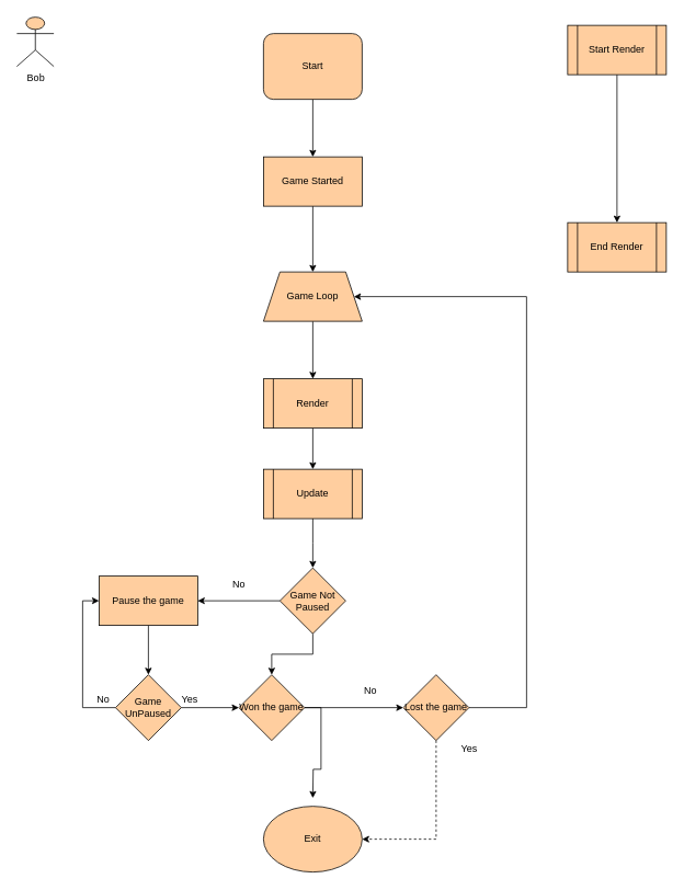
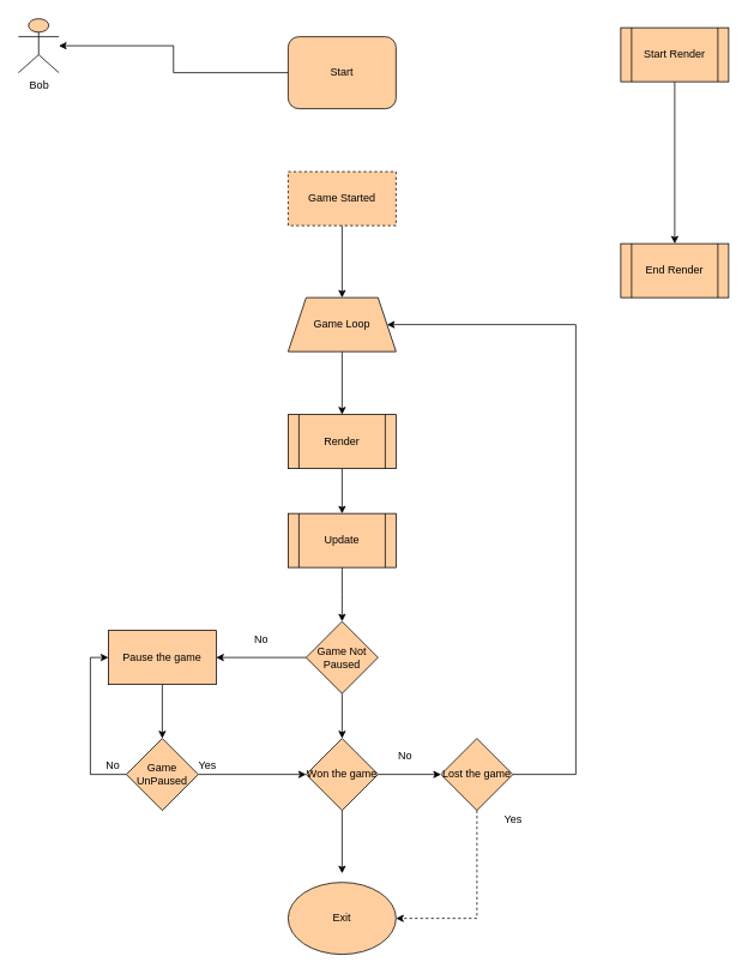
  <mxCell id="0" />
  <mxCell id="1" parent="0" />
  <mxCell id="2" value="Bob" style="shape=umlActor;verticalLabelPosition=bottom;verticalAlign=top;html=1;outlineConnect=0;fillColor=#FFCE9F;" vertex="1" parent="1"><mxGeometry x="20" y="20" width="45" height="60" as="geometry" /></mxCell>
- <mxCell id="3" style="edgeStyle=orthogonalEdgeStyle;rounded=0;orthogonalLoop=1;jettySize=auto;html=1;entryX=0.5;entryY=0;entryDx=0;entryDy=0;" edge="1" parent="1" source="4" target="6"><mxGeometry relative="1" as="geometry" /></mxCell>
+ <mxCell id="3" style="edgeStyle=orthogonalEdgeStyle;rounded=0;orthogonalLoop=1;jettySize=auto;html=1;" edge="1" parent="1" source="4" target="2"><mxGeometry relative="1" as="geometry" /></mxCell>
  <mxCell id="4" value="Start" style="whiteSpace=wrap;html=1;fillColor=#FFCE9F;rounded=1;" vertex="1" parent="1"><mxGeometry x="320" y="40" width="120" height="80" as="geometry" /></mxCell>
  <mxCell id="5" style="edgeStyle=orthogonalEdgeStyle;rounded=0;orthogonalLoop=1;jettySize=auto;html=1;" edge="1" parent="1" source="6" target="8"><mxGeometry relative="1" as="geometry" /></mxCell>
- <mxCell id="6" value="Game Started" style="rounded=0;whiteSpace=wrap;html=1;fillColor=#FFCE9F;" vertex="1" parent="1"><mxGeometry x="320" y="190" width="120" height="60" as="geometry" /></mxCell>
+ <mxCell id="6" value="Game Started" style="rounded=0;whiteSpace=wrap;html=1;fillColor=#FFCE9F;dashed=1;" vertex="1" parent="1"><mxGeometry x="320" y="190" width="120" height="60" as="geometry" /></mxCell>
  <mxCell id="7" style="edgeStyle=orthogonalEdgeStyle;rounded=0;orthogonalLoop=1;jettySize=auto;html=1;entryX=0.5;entryY=0;entryDx=0;entryDy=0;" edge="1" parent="1" source="8" target="10"><mxGeometry relative="1" as="geometry" /></mxCell>
  <mxCell id="8" value="Game Loop" style="shape=trapezoid;perimeter=trapezoidPerimeter;whiteSpace=wrap;html=1;fixedSize=1;fillColor=#FFCE9F;rotation=0;" vertex="1" parent="1"><mxGeometry x="320" y="330" width="120" height="60" as="geometry" /></mxCell>
  <mxCell id="9" style="edgeStyle=orthogonalEdgeStyle;rounded=0;orthogonalLoop=1;jettySize=auto;html=1;entryX=0.5;entryY=0;entryDx=0;entryDy=0;" edge="1" parent="1" source="10" target="12"><mxGeometry relative="1" as="geometry" /></mxCell>
  <mxCell id="10" value="Render" style="shape=process;whiteSpace=wrap;html=1;backgroundOutline=1;fillColor=#FFCE9F;" vertex="1" parent="1"><mxGeometry x="320" y="460" width="120" height="60" as="geometry" /></mxCell>
  <mxCell id="11" style="edgeStyle=orthogonalEdgeStyle;rounded=0;orthogonalLoop=1;jettySize=auto;html=1;" edge="1" parent="1" source="12"><mxGeometry relative="1" as="geometry"><mxPoint x="380" y="690" as="targetPoint" /></mxGeometry></mxCell>
  <mxCell id="12" value="Update" style="shape=process;whiteSpace=wrap;html=1;backgroundOutline=1;fillColor=#FFCE9F;" vertex="1" parent="1"><mxGeometry x="320" y="570" width="120" height="60" as="geometry" /></mxCell>
  <mxCell id="13" style="edgeStyle=orthogonalEdgeStyle;rounded=0;orthogonalLoop=1;jettySize=auto;html=1;entryX=1;entryY=0.5;entryDx=0;entryDy=0;" edge="1" parent="1" source="15" target="17"><mxGeometry relative="1" as="geometry" /></mxCell>
  <mxCell id="14" style="edgeStyle=orthogonalEdgeStyle;rounded=0;orthogonalLoop=1;jettySize=auto;html=1;entryX=0.5;entryY=0;entryDx=0;entryDy=0;" edge="1" parent="1" source="15" target="21"><mxGeometry relative="1" as="geometry" /></mxCell>
  <mxCell id="15" value="Game Not&lt;br&gt;Paused" style="rhombus;whiteSpace=wrap;html=1;fillColor=#FFCE9F;" vertex="1" parent="1"><mxGeometry x="340" y="690" width="80" height="80" as="geometry" /></mxCell>
  <mxCell id="16" style="edgeStyle=orthogonalEdgeStyle;rounded=0;orthogonalLoop=1;jettySize=auto;html=1;entryX=0.5;entryY=0;entryDx=0;entryDy=0;" edge="1" parent="1" source="17" target="33"><mxGeometry relative="1" as="geometry" /></mxCell>
  <mxCell id="17" value="Pause the game" style="rounded=0;whiteSpace=wrap;html=1;fillColor=#FFCE9F;" vertex="1" parent="1"><mxGeometry x="120" y="700" width="120" height="60" as="geometry" /></mxCell>
  <mxCell id="18" value="No" style="text;html=1;align=center;verticalAlign=middle;resizable=0;points=[];autosize=1;strokeColor=none;fillColor=none;" vertex="1" parent="1"><mxGeometry x="275" y="700" width="30" height="20" as="geometry" /></mxCell>
  <mxCell id="19" style="edgeStyle=orthogonalEdgeStyle;rounded=0;orthogonalLoop=1;jettySize=auto;html=1;" edge="1" parent="1" source="21"><mxGeometry relative="1" as="geometry"><mxPoint x="380" y="970" as="targetPoint" /></mxGeometry></mxCell>
  <mxCell id="20" style="edgeStyle=orthogonalEdgeStyle;rounded=0;orthogonalLoop=1;jettySize=auto;html=1;entryX=0;entryY=0.5;entryDx=0;entryDy=0;" edge="1" parent="1" source="21" target="24"><mxGeometry relative="1" as="geometry" /></mxCell>
- <mxCell id="21" value="Won the game" style="rhombus;whiteSpace=wrap;html=1;fillColor=#FFCE9F;" vertex="1" parent="1"><mxGeometry x="290" y="820" width="80" height="80" as="geometry" /></mxCell>
+ <mxCell id="21" value="Won the game" style="rhombus;whiteSpace=wrap;html=1;fillColor=#FFCE9F;" vertex="1" parent="1"><mxGeometry x="340" y="820" width="80" height="80" as="geometry" /></mxCell>
  <mxCell id="22" style="edgeStyle=orthogonalEdgeStyle;rounded=0;orthogonalLoop=1;jettySize=auto;html=1;entryX=1;entryY=0.5;entryDx=0;entryDy=0;dashed=1;" edge="1" parent="1" source="24" target="25"><mxGeometry relative="1" as="geometry"><Array as="points"><mxPoint x="530" y="1020" /></Array></mxGeometry></mxCell>
  <mxCell id="23" style="edgeStyle=orthogonalEdgeStyle;rounded=0;orthogonalLoop=1;jettySize=auto;html=1;entryX=1;entryY=0.5;entryDx=0;entryDy=0;" edge="1" parent="1" source="24" target="8"><mxGeometry relative="1" as="geometry"><Array as="points"><mxPoint x="640" y="860" /><mxPoint x="640" y="360" /></Array></mxGeometry></mxCell>
  <mxCell id="24" value="Lost the game" style="rhombus;whiteSpace=wrap;html=1;fillColor=#FFCE9F;" vertex="1" parent="1"><mxGeometry x="490" y="820" width="80" height="80" as="geometry" /></mxCell>
  <mxCell id="25" value="Exit" style="ellipse;whiteSpace=wrap;html=1;fillColor=#FFCE9F;" vertex="1" parent="1"><mxGeometry x="320" y="980" width="120" height="80" as="geometry" /></mxCell>
  <mxCell id="26" value="No" style="text;html=1;align=center;verticalAlign=middle;resizable=0;points=[];autosize=1;strokeColor=none;fillColor=none;" vertex="1" parent="1"><mxGeometry x="435" y="830" width="30" height="20" as="geometry" /></mxCell>
  <mxCell id="27" value="Yes" style="text;html=1;align=center;verticalAlign=middle;resizable=0;points=[];autosize=1;strokeColor=none;fillColor=none;" vertex="1" parent="1"><mxGeometry x="550" y="900" width="40" height="20" as="geometry" /></mxCell>
  <mxCell id="28" style="edgeStyle=orthogonalEdgeStyle;rounded=0;orthogonalLoop=1;jettySize=auto;html=1;entryX=0.5;entryY=0;entryDx=0;entryDy=0;" edge="1" parent="1" source="29" target="30"><mxGeometry relative="1" as="geometry" /></mxCell>
  <mxCell id="29" value="Start Render" style="shape=process;whiteSpace=wrap;html=1;backgroundOutline=1;fillColor=#FFCE9F;" vertex="1" parent="1"><mxGeometry x="690" y="30" width="120" height="60" as="geometry" /></mxCell>
  <mxCell id="30" value="End Render" style="shape=process;whiteSpace=wrap;html=1;backgroundOutline=1;fillColor=#FFCE9F;" vertex="1" parent="1"><mxGeometry x="690" y="270" width="120" height="60" as="geometry" /></mxCell>
  <mxCell id="31" style="edgeStyle=orthogonalEdgeStyle;rounded=0;orthogonalLoop=1;jettySize=auto;html=1;entryX=0;entryY=0.5;entryDx=0;entryDy=0;" edge="1" parent="1" source="33" target="21"><mxGeometry relative="1" as="geometry" /></mxCell>
  <mxCell id="32" style="edgeStyle=orthogonalEdgeStyle;rounded=0;orthogonalLoop=1;jettySize=auto;html=1;entryX=0;entryY=0.5;entryDx=0;entryDy=0;" edge="1" parent="1" source="33" target="17"><mxGeometry relative="1" as="geometry"><Array as="points"><mxPoint x="100" y="860" /><mxPoint x="100" y="730" /></Array></mxGeometry></mxCell>
  <mxCell id="33" value="Game&lt;br&gt;UnPaused" style="rhombus;whiteSpace=wrap;html=1;fillColor=#FFCE9F;" vertex="1" parent="1"><mxGeometry x="140" y="820" width="80" height="80" as="geometry" /></mxCell>
  <mxCell id="34" value="No" style="text;html=1;align=center;verticalAlign=middle;resizable=0;points=[];autosize=1;strokeColor=none;fillColor=none;" vertex="1" parent="1"><mxGeometry x="110" y="840" width="30" height="20" as="geometry" /></mxCell>
  <mxCell id="35" value="Yes" style="text;html=1;align=center;verticalAlign=middle;resizable=0;points=[];autosize=1;strokeColor=none;fillColor=none;" vertex="1" parent="1"><mxGeometry x="210" y="840" width="40" height="20" as="geometry" /></mxCell>
